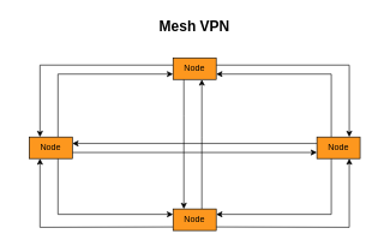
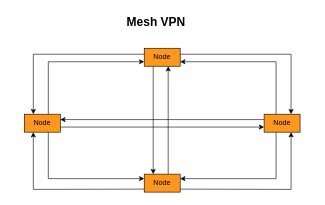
  <mxCell id="0" />
  <mxCell id="1" parent="0" />
  <mxCell id="2" style="edgeStyle=orthogonalEdgeStyle;rounded=0;orthogonalLoop=1;jettySize=auto;html=1;entryX=0.25;entryY=0;entryDx=0;entryDy=0;" edge="1" parent="1" source="5" target="18"><mxGeometry relative="1" as="geometry"><Array as="points"><mxPoint x="255" y="160" /><mxPoint x="255" y="160" /></Array></mxGeometry></mxCell>
  <mxCell id="3" style="edgeStyle=orthogonalEdgeStyle;rounded=0;orthogonalLoop=1;jettySize=auto;html=1;entryX=0.75;entryY=0;entryDx=0;entryDy=0;" edge="1" parent="1" source="5" target="14"><mxGeometry relative="1" as="geometry"><Array as="points"><mxPoint x="485" y="90" /></Array></mxGeometry></mxCell>
  <mxCell id="4" style="edgeStyle=orthogonalEdgeStyle;rounded=0;orthogonalLoop=1;jettySize=auto;html=1;entryX=0.25;entryY=0;entryDx=0;entryDy=0;" edge="1" parent="1" source="5" target="9"><mxGeometry relative="1" as="geometry"><Array as="points"><mxPoint x="55" y="90" /></Array></mxGeometry></mxCell>
  <mxCell id="5" value="Node" style="rounded=0;whiteSpace=wrap;html=1;fillColor=#FD971E;" vertex="1" parent="1"><mxGeometry x="240" y="80" width="60" height="30" as="geometry" /></mxCell>
  <mxCell id="6" style="edgeStyle=orthogonalEdgeStyle;rounded=0;orthogonalLoop=1;jettySize=auto;html=1;entryX=0;entryY=0.25;entryDx=0;entryDy=0;" edge="1" parent="1" source="9" target="18"><mxGeometry relative="1" as="geometry"><Array as="points"><mxPoint x="80" y="297" /></Array></mxGeometry></mxCell>
  <mxCell id="7" style="edgeStyle=orthogonalEdgeStyle;rounded=0;orthogonalLoop=1;jettySize=auto;html=1;entryX=0;entryY=0.75;entryDx=0;entryDy=0;" edge="1" parent="1" source="9" target="5"><mxGeometry relative="1" as="geometry"><Array as="points"><mxPoint x="80" y="103" /></Array></mxGeometry></mxCell>
  <mxCell id="8" style="edgeStyle=orthogonalEdgeStyle;rounded=0;orthogonalLoop=1;jettySize=auto;html=1;" edge="1" parent="1"><mxGeometry relative="1" as="geometry"><mxPoint x="100" y="211.5" as="sourcePoint" /><mxPoint x="440" y="211.5" as="targetPoint" /></mxGeometry></mxCell>
  <mxCell id="9" value="Node" style="rounded=0;whiteSpace=wrap;html=1;fillColor=#FD971E;" vertex="1" parent="1"><mxGeometry x="40" y="190" width="60" height="30" as="geometry" /></mxCell>
- <mxCell id="10" value="Mesh VPN" style="text;html=1;align=center;verticalAlign=middle;whiteSpace=wrap;rounded=0;fontSize=20;fontStyle=1" vertex="1" parent="1"><mxGeometry x="20" y="20" width="500" height="30" as="geometry" /></mxCell>
+ <mxCell id="10" value="Mesh VPN" style="text;html=1;align=center;verticalAlign=middle;whiteSpace=wrap;rounded=0;fontSize=20;fontStyle=1" vertex="1" parent="1"><mxGeometry x="10" y="20" width="500" height="30" as="geometry" /></mxCell>
  <mxCell id="11" style="edgeStyle=orthogonalEdgeStyle;rounded=0;orthogonalLoop=1;jettySize=auto;html=1;entryX=1;entryY=0.25;entryDx=0;entryDy=0;" edge="1" parent="1" target="18"><mxGeometry relative="1" as="geometry"><mxPoint x="460" y="220" as="sourcePoint" /><mxPoint x="310" y="297.5" as="targetPoint" /><Array as="points"><mxPoint x="460" y="297" /></Array></mxGeometry></mxCell>
  <mxCell id="12" style="edgeStyle=orthogonalEdgeStyle;rounded=0;orthogonalLoop=1;jettySize=auto;html=1;entryX=1;entryY=0.75;entryDx=0;entryDy=0;" edge="1" parent="1" source="14" target="5"><mxGeometry relative="1" as="geometry"><Array as="points"><mxPoint x="460" y="103" /></Array></mxGeometry></mxCell>
  <mxCell id="13" style="edgeStyle=orthogonalEdgeStyle;rounded=0;orthogonalLoop=1;jettySize=auto;html=1;" edge="1" parent="1"><mxGeometry relative="1" as="geometry"><mxPoint x="440" y="199" as="sourcePoint" /><mxPoint x="100" y="199" as="targetPoint" /></mxGeometry></mxCell>
  <mxCell id="14" value="Node" style="rounded=0;whiteSpace=wrap;html=1;fillColor=#FD971E;" vertex="1" parent="1"><mxGeometry x="440" y="190" width="60" height="30" as="geometry" /></mxCell>
  <mxCell id="15" style="edgeStyle=orthogonalEdgeStyle;rounded=0;orthogonalLoop=1;jettySize=auto;html=1;" edge="1" parent="1" source="18" target="5"><mxGeometry relative="1" as="geometry"><Array as="points"><mxPoint x="280" y="190" /><mxPoint x="280" y="190" /></Array></mxGeometry></mxCell>
  <mxCell id="16" style="edgeStyle=orthogonalEdgeStyle;rounded=0;orthogonalLoop=1;jettySize=auto;html=1;entryX=0.25;entryY=1;entryDx=0;entryDy=0;" edge="1" parent="1" target="9"><mxGeometry relative="1" as="geometry"><mxPoint x="240" y="315" as="sourcePoint" /><mxPoint x="55" y="230" as="targetPoint" /></mxGeometry></mxCell>
  <mxCell id="17" style="edgeStyle=orthogonalEdgeStyle;rounded=0;orthogonalLoop=1;jettySize=auto;html=1;entryX=0.75;entryY=1;entryDx=0;entryDy=0;" edge="1" parent="1" target="14"><mxGeometry relative="1" as="geometry"><mxPoint x="300" y="315" as="sourcePoint" /><mxPoint x="485" y="230" as="targetPoint" /></mxGeometry></mxCell>
  <mxCell id="18" value="Node" style="rounded=0;whiteSpace=wrap;html=1;fillColor=#FD971E;" vertex="1" parent="1"><mxGeometry x="240" y="290" width="60" height="30" as="geometry" /></mxCell>
